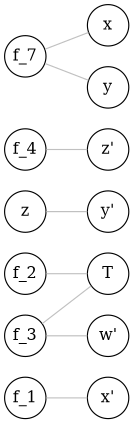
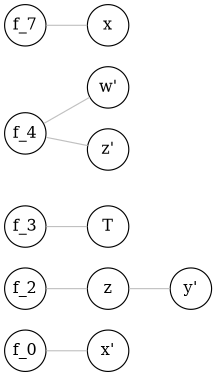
  graph {
    rankdir=LR
    node [fixedsize=1 shape=circle]
    edge [color=gray]
-   f_1
+   f_1 [label=f_0]
    "x'"
    f_2
    z
    "y'"
    f_3
    "w'"
    T
    f_4
    "z'"
    n11 [label=f_7]
    x
-   y
    f_1 -- "x'"
-   f_2 -- T
+   f_2 -- z
    z -- "y'"
-   f_3 -- "w'"
+   f_4 -- "w'"
    f_3 -- T
    f_4 -- "z'"
    n11 -- x
-   n11 -- y
  }
